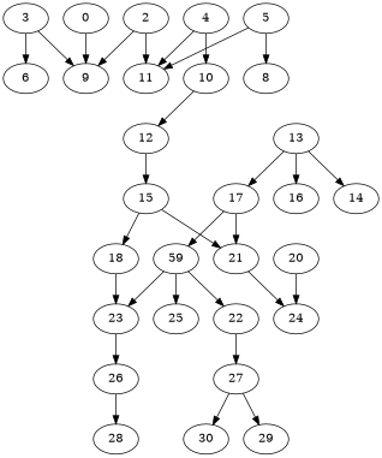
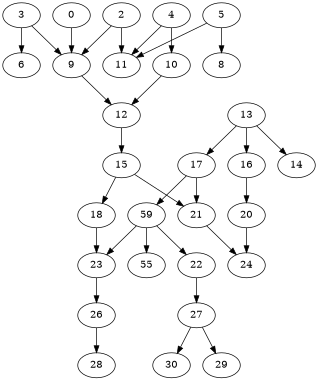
  digraph {
    node [alpha=0.13 compute_size=1073741824000 result_size=0]
    n1 [alpha=0.08 compute_size=12617164800 label=0 ram=41491280 result_size=1024 trans_size=979907]
    9 [alpha=0.09 ram=12873152 result_size=1024 trans_size=954492]
    12 [alpha=0.18 compute_size=782757789696 ram=36294176 result_size=54272 trans_size=532377]
    15 [compute_size=150502637568 ram=43762736 result_size=74752 trans_size=140088]
    2 [alpha=0.01 compute_size=8447721472 ram=32237552 result_size=74752 trans_size=716549]
    11 [alpha=0.16 ram=45558992 trans_size=762200]
    3 [alpha=0.03 ram=22880864 result_size=1024 trans_size=574799]
    6 [alpha=0.08 compute_size=549755813888 ram=10299152 trans_size=640367]
    10 [alpha=0.01 compute_size=1805451264 ram=32944016 result_size=29696 trans_size=196097]
    4 [alpha=0.04 compute_size=5369600000 ram=8100560 result_size=1024 trans_size=668564]
    5 [compute_size=134217728000 ram=16009472 result_size=1024 trans_size=682406]
    8 [alpha=0.01 compute_size=778610147328 ram=33005792 trans_size=931123]
    13 [alpha=0.02 compute_size=358845176749 ram=37705520 result_size=9216 trans_size=499321]
    14 [alpha=0.05 compute_size=203631276802 ram=52275152 trans_size=945828]
    16 [alpha=0.07 compute_size=258495920613 ram=2646848 result_size=9216 trans_size=837007]
    17 [alpha=0.12 compute_size=567683317760 ram=6602096 result_size=91136 trans_size=411982]
    20 [compute_size=4272832512 ram=33164192 result_size=13312 trans_size=375186]
    21 [alpha=0.16 compute_size=11863312384 ram=13956608 result_size=9216 trans_size=631704]
    n19 [alpha=0.15 compute_size=1598883840 label=59 ram=46458704 result_size=29696 trans_size=371989]
    18 [alpha=0.12 compute_size=8164999168 ram=6128480 result_size=91136 trans_size=51918]
    23 [alpha=0.05 compute_size=168845377536 ram=8764256 result_size=74752 trans_size=86253]
    24 [alpha=0.00 compute_size=19715454976 ram=21147968 trans_size=166111]
    22 [alpha=0.19 compute_size=24869433344 ram=48614528 result_size=9216 trans_size=249038]
-   25 [alpha=0.06 compute_size=245787492674 ram=9882560 trans_size=715174]
+   25 [alpha=0.06 compute_size=245787492674 ram=9882560 trans_size=715174 label=55]
    26 [alpha=0.11 compute_size=1963505664 ram=34504256 result_size=29696 trans_size=44022]
    27 [alpha=0.15 compute_size=88438440281 ram=7636448 result_size=13312 trans_size=976199]
    28 [compute_size=9698033664 ram=35118848 trans_size=792283]
    29 [alpha=0.00 compute_size=34866790400 ram=29131328 trans_size=741069]
    30 [alpha=0.08 compute_size=209164959744 ram=22269440 trans_size=807148]
    n1 -> 9
+   9 -> 12
    12 -> 15
    15 -> 21
    15 -> 18
    2 -> 9
    2 -> 11
    3 -> 9
    3 -> 6
    10 -> 12
    4 -> 11
    4 -> 10
    5 -> 11
    5 -> 8
    13 -> 14
    13 -> 16
    13 -> 17
+   16 -> 20
    17 -> 21
    17 -> n19
    20 -> 24
    21 -> 24
    n19 -> 23
    n19 -> 22
    n19 -> 25
    18 -> 23
    23 -> 26
    22 -> 27
    26 -> 28
    27 -> 29
    27 -> 30
  }
